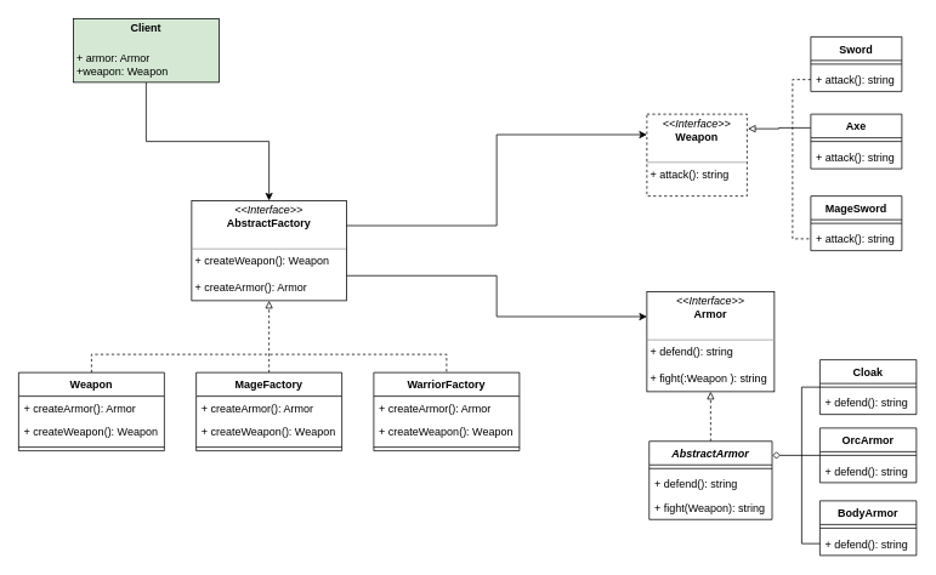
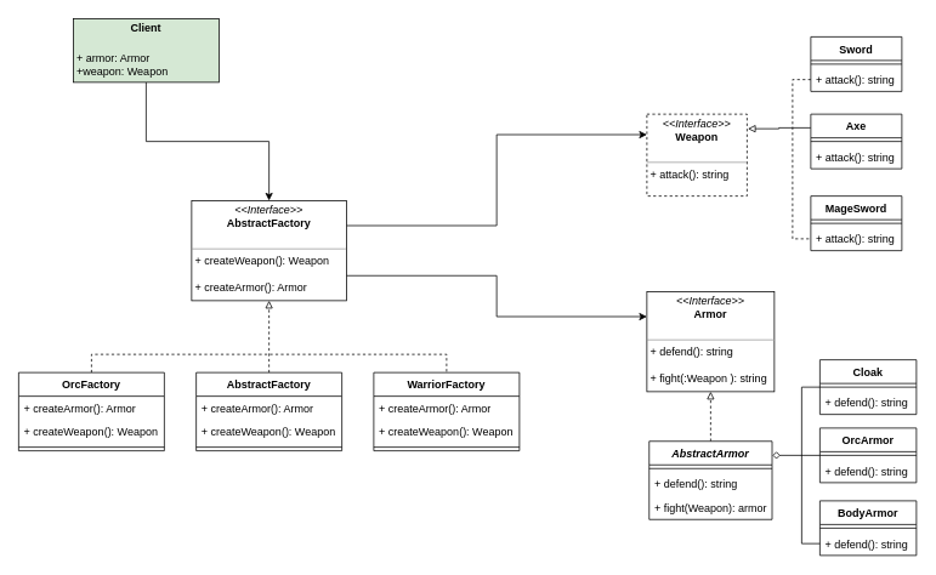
  <mxCell id="0" />
  <mxCell id="1" parent="0" />
  <mxCell id="2" style="edgeStyle=orthogonalEdgeStyle;rounded=0;orthogonalLoop=1;jettySize=auto;html=1;exitX=0.5;exitY=1;exitDx=0;exitDy=0;entryX=0.5;entryY=0;entryDx=0;entryDy=0;" parent="1" source="3" target="6" edge="1"><mxGeometry relative="1" as="geometry" /></mxCell>
  <mxCell id="3" value="&lt;p style=&quot;margin: 0px ; margin-top: 4px ; text-align: center&quot;&gt;&lt;b&gt;Client&lt;/b&gt;&lt;/p&gt;&lt;p style=&quot;margin: 0px ; margin-top: 4px ; text-align: center&quot;&gt;&lt;b&gt;&lt;br&gt;&lt;/b&gt;&lt;/p&gt;&lt;p style=&quot;margin: 0px ; margin-left: 4px&quot;&gt;+ armor: Armor&lt;/p&gt;&lt;p style=&quot;margin: 0px ; margin-left: 4px&quot;&gt;+weapon: Weapon&lt;/p&gt;" style="verticalAlign=top;align=left;overflow=fill;fontSize=12;fontFamily=Helvetica;html=1;fillColor=#d5e8d4;" parent="1" vertex="1"><mxGeometry x="80" y="20" width="160" height="70" as="geometry" /></mxCell>
  <mxCell id="4" style="edgeStyle=orthogonalEdgeStyle;rounded=0;orthogonalLoop=1;jettySize=auto;html=1;exitX=1;exitY=0.25;exitDx=0;exitDy=0;entryX=0;entryY=0.25;entryDx=0;entryDy=0;" edge="1" parent="1" source="6" target="40"><mxGeometry relative="1" as="geometry" /></mxCell>
  <mxCell id="5" style="edgeStyle=orthogonalEdgeStyle;rounded=0;orthogonalLoop=1;jettySize=auto;html=1;exitX=1;exitY=0.75;exitDx=0;exitDy=0;entryX=1;entryY=0.75;entryDx=0;entryDy=0;" edge="1" parent="1" source="6" target="22"><mxGeometry relative="1" as="geometry" /></mxCell>
  <mxCell id="6" value="&lt;p style=&quot;margin: 0px ; margin-top: 4px ; text-align: center&quot;&gt;&lt;i&gt;&amp;lt;&amp;lt;Interface&amp;gt;&amp;gt;&lt;/i&gt;&lt;br&gt;&lt;b&gt;AbstractFactory&lt;/b&gt;&lt;/p&gt;&lt;p style=&quot;margin: 0px ; margin-left: 4px&quot;&gt;&lt;br&gt;&lt;/p&gt;&lt;hr size=&quot;1&quot;&gt;&lt;p style=&quot;margin: 0px ; margin-left: 4px&quot;&gt;+ createWeapon(): Weapon&lt;/p&gt;&lt;p style=&quot;margin: 0px ; margin-left: 4px&quot;&gt;&lt;br&gt;&lt;/p&gt;&lt;p style=&quot;margin: 0px ; margin-left: 4px&quot;&gt;+ createArmor(): Armor&lt;/p&gt;" style="verticalAlign=top;align=left;overflow=fill;fontSize=12;fontFamily=Helvetica;html=1;" parent="1" vertex="1"><mxGeometry x="210" y="220" width="170" height="110" as="geometry" /></mxCell>
  <mxCell id="7" value="WarriorFactory" style="swimlane;fontStyle=1;align=center;verticalAlign=top;childLayout=stackLayout;horizontal=1;startSize=26;horizontalStack=0;resizeParent=1;resizeParentMax=0;resizeLast=0;collapsible=1;marginBottom=0;" parent="1" vertex="1"><mxGeometry x="410" y="409" width="160" height="86" as="geometry" /></mxCell>
  <mxCell id="8" value="+ createArmor(): Armor" style="text;strokeColor=none;fillColor=none;align=left;verticalAlign=top;spacingLeft=4;spacingRight=4;overflow=hidden;rotatable=0;points=[[0,0.5],[1,0.5]];portConstraint=eastwest;" parent="7" vertex="1"><mxGeometry y="26" width="160" height="26" as="geometry" /></mxCell>
  <mxCell id="9" value="+ createWeapon(): Weapon" style="text;strokeColor=none;fillColor=none;align=left;verticalAlign=top;spacingLeft=4;spacingRight=4;overflow=hidden;rotatable=0;points=[[0,0.5],[1,0.5]];portConstraint=eastwest;" parent="7" vertex="1"><mxGeometry y="52" width="160" height="26" as="geometry" /></mxCell>
  <mxCell id="10" value="" style="line;strokeWidth=1;fillColor=none;align=left;verticalAlign=middle;spacingTop=-1;spacingLeft=3;spacingRight=3;rotatable=0;labelPosition=right;points=[];portConstraint=eastwest;" parent="7" vertex="1"><mxGeometry y="78" width="160" height="8" as="geometry" /></mxCell>
  <mxCell id="11" style="edgeStyle=orthogonalEdgeStyle;rounded=0;orthogonalLoop=1;jettySize=auto;html=1;exitX=0.5;exitY=0;exitDx=0;exitDy=0;entryX=0.5;entryY=0;entryDx=0;entryDy=0;dashed=1;endArrow=none;endFill=0;" edge="1" parent="1" source="12" target="7"><mxGeometry relative="1" as="geometry" /></mxCell>
- <mxCell id="12" value="Weapon" style="swimlane;fontStyle=1;align=center;verticalAlign=top;childLayout=stackLayout;horizontal=1;startSize=26;horizontalStack=0;resizeParent=1;resizeParentMax=0;resizeLast=0;collapsible=1;marginBottom=0;" parent="1" vertex="1"><mxGeometry x="20" y="409" width="160" height="86" as="geometry" /></mxCell>
+ <mxCell id="12" value="OrcFactory" style="swimlane;fontStyle=1;align=center;verticalAlign=top;childLayout=stackLayout;horizontal=1;startSize=26;horizontalStack=0;resizeParent=1;resizeParentMax=0;resizeLast=0;collapsible=1;marginBottom=0;" parent="1" vertex="1"><mxGeometry x="20" y="409" width="160" height="86" as="geometry" /></mxCell>
  <mxCell id="13" value="+ createArmor(): Armor" style="text;strokeColor=none;fillColor=none;align=left;verticalAlign=top;spacingLeft=4;spacingRight=4;overflow=hidden;rotatable=0;points=[[0,0.5],[1,0.5]];portConstraint=eastwest;" parent="12" vertex="1"><mxGeometry y="26" width="160" height="26" as="geometry" /></mxCell>
  <mxCell id="14" value="+ createWeapon(): Weapon" style="text;strokeColor=none;fillColor=none;align=left;verticalAlign=top;spacingLeft=4;spacingRight=4;overflow=hidden;rotatable=0;points=[[0,0.5],[1,0.5]];portConstraint=eastwest;" parent="12" vertex="1"><mxGeometry y="52" width="160" height="26" as="geometry" /></mxCell>
  <mxCell id="15" value="" style="line;strokeWidth=1;fillColor=none;align=left;verticalAlign=middle;spacingTop=-1;spacingLeft=3;spacingRight=3;rotatable=0;labelPosition=right;points=[];portConstraint=eastwest;" parent="12" vertex="1"><mxGeometry y="78" width="160" height="8" as="geometry" /></mxCell>
  <mxCell id="16" style="edgeStyle=orthogonalEdgeStyle;rounded=0;orthogonalLoop=1;jettySize=auto;html=1;exitX=0.5;exitY=0;exitDx=0;exitDy=0;dashed=1;endArrow=block;endFill=0;" edge="1" parent="1" source="17" target="6"><mxGeometry relative="1" as="geometry" /></mxCell>
- <mxCell id="17" value="MageFactory" style="swimlane;fontStyle=1;align=center;verticalAlign=top;childLayout=stackLayout;horizontal=1;startSize=26;horizontalStack=0;resizeParent=1;resizeParentMax=0;resizeLast=0;collapsible=1;marginBottom=0;" parent="1" vertex="1"><mxGeometry x="215" y="409" width="160" height="86" as="geometry" /></mxCell>
+ <mxCell id="17" value="AbstractFactory" style="swimlane;fontStyle=1;align=center;verticalAlign=top;childLayout=stackLayout;horizontal=1;startSize=26;horizontalStack=0;resizeParent=1;resizeParentMax=0;resizeLast=0;collapsible=1;marginBottom=0;" parent="1" vertex="1"><mxGeometry x="215" y="409" width="160" height="86" as="geometry" /></mxCell>
  <mxCell id="18" value="+ createArmor(): Armor" style="text;strokeColor=none;fillColor=none;align=left;verticalAlign=top;spacingLeft=4;spacingRight=4;overflow=hidden;rotatable=0;points=[[0,0.5],[1,0.5]];portConstraint=eastwest;" parent="17" vertex="1"><mxGeometry y="26" width="160" height="26" as="geometry" /></mxCell>
  <mxCell id="19" value="+ createWeapon(): Weapon" style="text;strokeColor=none;fillColor=none;align=left;verticalAlign=top;spacingLeft=4;spacingRight=4;overflow=hidden;rotatable=0;points=[[0,0.5],[1,0.5]];portConstraint=eastwest;" parent="17" vertex="1"><mxGeometry y="52" width="160" height="26" as="geometry" /></mxCell>
  <mxCell id="20" value="" style="line;strokeWidth=1;fillColor=none;align=left;verticalAlign=middle;spacingTop=-1;spacingLeft=3;spacingRight=3;rotatable=0;labelPosition=right;points=[];portConstraint=eastwest;" parent="17" vertex="1"><mxGeometry y="78" width="160" height="8" as="geometry" /></mxCell>
  <mxCell id="21" value="" style="group" parent="1" vertex="1" connectable="0"><mxGeometry x="710" y="320" width="296" height="290" as="geometry" /></mxCell>
  <mxCell id="22" value="&lt;p style=&quot;margin: 0px ; margin-top: 4px ; text-align: center&quot;&gt;&lt;i&gt;&amp;lt;&amp;lt;Interface&amp;gt;&amp;gt;&lt;/i&gt;&lt;br&gt;&lt;b&gt;Armor&lt;/b&gt;&lt;/p&gt;&lt;p style=&quot;margin: 0px ; margin-left: 4px&quot;&gt;&lt;br&gt;&lt;/p&gt;&lt;hr size=&quot;1&quot;&gt;&lt;p style=&quot;margin: 0px ; margin-left: 4px&quot;&gt;+ defend(): string&lt;/p&gt;&lt;p style=&quot;margin: 0px ; margin-left: 4px&quot;&gt;&lt;br&gt;&lt;/p&gt;&lt;p style=&quot;margin: 0px ; margin-left: 4px&quot;&gt;+ fight(:Weapon ): string&lt;/p&gt;" style="verticalAlign=top;align=left;overflow=fill;fontSize=12;fontFamily=Helvetica;html=1;direction=west;" parent="21" vertex="1"><mxGeometry width="140" height="110" as="geometry" /></mxCell>
  <mxCell id="23" style="edgeStyle=orthogonalEdgeStyle;rounded=0;orthogonalLoop=1;jettySize=auto;html=1;exitX=0.5;exitY=0;exitDx=0;exitDy=0;entryX=0.5;entryY=0;entryDx=0;entryDy=0;endArrow=block;endFill=0;dashed=1;" parent="21" source="24" target="22" edge="1"><mxGeometry relative="1" as="geometry" /></mxCell>
  <mxCell id="24" value="AbstractArmor" style="swimlane;fontStyle=3;align=center;verticalAlign=top;childLayout=stackLayout;horizontal=1;startSize=26;horizontalStack=0;resizeParent=1;resizeParentMax=0;resizeLast=0;collapsible=1;marginBottom=0;" parent="21" vertex="1"><mxGeometry x="2.5" y="164.5" width="135" height="86" as="geometry" /></mxCell>
  <mxCell id="25" value="" style="line;strokeWidth=1;fillColor=none;align=left;verticalAlign=middle;spacingTop=-1;spacingLeft=3;spacingRight=3;rotatable=0;labelPosition=right;points=[];portConstraint=eastwest;" parent="24" vertex="1"><mxGeometry y="26" width="135" height="8" as="geometry" /></mxCell>
  <mxCell id="26" value="+ defend(): string" style="text;strokeColor=none;fillColor=none;align=left;verticalAlign=top;spacingLeft=4;spacingRight=4;overflow=hidden;rotatable=0;points=[[0,0.5],[1,0.5]];portConstraint=eastwest;" parent="24" vertex="1"><mxGeometry y="34" width="135" height="26" as="geometry" /></mxCell>
- <mxCell id="27" value="+ fight(Weapon): string" style="text;strokeColor=none;fillColor=none;align=left;verticalAlign=top;spacingLeft=4;spacingRight=4;overflow=hidden;rotatable=0;points=[[0,0.5],[1,0.5]];portConstraint=eastwest;" parent="24" vertex="1"><mxGeometry y="60" width="135" height="26" as="geometry" /></mxCell>
+ <mxCell id="27" value="+ fight(Weapon): armor" style="text;strokeColor=none;fillColor=none;align=left;verticalAlign=top;spacingLeft=4;spacingRight=4;overflow=hidden;rotatable=0;points=[[0,0.5],[1,0.5]];portConstraint=eastwest;" parent="24" vertex="1"><mxGeometry y="60" width="135" height="26" as="geometry" /></mxCell>
  <mxCell id="28" value="BodyArmor" style="swimlane;fontStyle=1;align=center;verticalAlign=top;childLayout=stackLayout;horizontal=1;startSize=26;horizontalStack=0;resizeParent=1;resizeParentMax=0;resizeLast=0;collapsible=1;marginBottom=0;" parent="21" vertex="1"><mxGeometry x="190" y="230" width="106" height="60" as="geometry" /></mxCell>
  <mxCell id="29" value="" style="line;strokeWidth=1;fillColor=none;align=left;verticalAlign=middle;spacingTop=-1;spacingLeft=3;spacingRight=3;rotatable=0;labelPosition=right;points=[];portConstraint=eastwest;" parent="28" vertex="1"><mxGeometry y="26" width="106" height="8" as="geometry" /></mxCell>
  <mxCell id="30" value="+ defend(): string" style="text;strokeColor=none;fillColor=none;align=left;verticalAlign=top;spacingLeft=4;spacingRight=4;overflow=hidden;rotatable=0;points=[[0,0.5],[1,0.5]];portConstraint=eastwest;" parent="28" vertex="1"><mxGeometry y="34" width="106" height="26" as="geometry" /></mxCell>
  <mxCell id="31" style="edgeStyle=orthogonalEdgeStyle;rounded=0;orthogonalLoop=1;jettySize=auto;html=1;exitX=0;exitY=0.5;exitDx=0;exitDy=0;entryX=1.004;entryY=0.18;entryDx=0;entryDy=0;entryPerimeter=0;endArrow=diamond;endFill=0;" parent="21" source="32" target="24" edge="1"><mxGeometry relative="1" as="geometry" /></mxCell>
  <mxCell id="32" value="OrcArmor" style="swimlane;fontStyle=1;align=center;verticalAlign=top;childLayout=stackLayout;horizontal=1;startSize=26;horizontalStack=0;resizeParent=1;resizeParentMax=0;resizeLast=0;collapsible=1;marginBottom=0;" parent="21" vertex="1"><mxGeometry x="190" y="150" width="106" height="60" as="geometry" /></mxCell>
  <mxCell id="33" value="" style="line;strokeWidth=1;fillColor=none;align=left;verticalAlign=middle;spacingTop=-1;spacingLeft=3;spacingRight=3;rotatable=0;labelPosition=right;points=[];portConstraint=eastwest;" parent="32" vertex="1"><mxGeometry y="26" width="106" height="8" as="geometry" /></mxCell>
  <mxCell id="34" value="+ defend(): string" style="text;strokeColor=none;fillColor=none;align=left;verticalAlign=top;spacingLeft=4;spacingRight=4;overflow=hidden;rotatable=0;points=[[0,0.5],[1,0.5]];portConstraint=eastwest;" parent="32" vertex="1"><mxGeometry y="34" width="106" height="26" as="geometry" /></mxCell>
  <mxCell id="35" style="edgeStyle=orthogonalEdgeStyle;rounded=0;orthogonalLoop=1;jettySize=auto;html=1;exitX=0;exitY=0.5;exitDx=0;exitDy=0;entryX=0;entryY=0.5;entryDx=0;entryDy=0;endArrow=none;endFill=0;" parent="21" source="36" target="30" edge="1"><mxGeometry relative="1" as="geometry" /></mxCell>
  <mxCell id="36" value="Cloak" style="swimlane;fontStyle=1;align=center;verticalAlign=top;childLayout=stackLayout;horizontal=1;startSize=26;horizontalStack=0;resizeParent=1;resizeParentMax=0;resizeLast=0;collapsible=1;marginBottom=0;" parent="21" vertex="1"><mxGeometry x="190" y="75" width="106" height="60" as="geometry" /></mxCell>
  <mxCell id="37" value="" style="line;strokeWidth=1;fillColor=none;align=left;verticalAlign=middle;spacingTop=-1;spacingLeft=3;spacingRight=3;rotatable=0;labelPosition=right;points=[];portConstraint=eastwest;" parent="36" vertex="1"><mxGeometry y="26" width="106" height="8" as="geometry" /></mxCell>
  <mxCell id="38" value="+ defend(): string" style="text;strokeColor=none;fillColor=none;align=left;verticalAlign=top;spacingLeft=4;spacingRight=4;overflow=hidden;rotatable=0;points=[[0,0.5],[1,0.5]];portConstraint=eastwest;" parent="36" vertex="1"><mxGeometry y="34" width="106" height="26" as="geometry" /></mxCell>
  <mxCell id="39" value="" style="group" parent="1" vertex="1" connectable="0"><mxGeometry x="710" y="40" width="280" height="235" as="geometry" /></mxCell>
  <mxCell id="40" value="&lt;p style=&quot;margin: 0px ; margin-top: 4px ; text-align: center&quot;&gt;&lt;i&gt;&amp;lt;&amp;lt;Interface&amp;gt;&amp;gt;&lt;/i&gt;&lt;br&gt;&lt;b&gt;Weapon&lt;/b&gt;&lt;/p&gt;&lt;p style=&quot;margin: 0px ; margin-left: 4px&quot;&gt;&lt;br&gt;&lt;/p&gt;&lt;hr size=&quot;1&quot;&gt;&lt;p style=&quot;margin: 0px ; margin-left: 4px&quot;&gt;+ attack(): string&lt;/p&gt;" style="verticalAlign=top;align=left;overflow=fill;fontSize=12;fontFamily=Helvetica;html=1;dashed=1;" parent="39" vertex="1"><mxGeometry y="85" width="110" height="90" as="geometry" /></mxCell>
  <mxCell id="41" style="edgeStyle=orthogonalEdgeStyle;rounded=0;orthogonalLoop=1;jettySize=auto;html=1;exitX=0;exitY=0.25;exitDx=0;exitDy=0;entryX=1.008;entryY=0.178;entryDx=0;entryDy=0;entryPerimeter=0;dashed=0;endArrow=block;endFill=0;" parent="39" source="42" target="40" edge="1"><mxGeometry relative="1" as="geometry" /></mxCell>
  <mxCell id="42" value="Axe" style="swimlane;fontStyle=1;align=center;verticalAlign=top;childLayout=stackLayout;horizontal=1;startSize=26;horizontalStack=0;resizeParent=1;resizeParentMax=0;resizeLast=0;collapsible=1;marginBottom=0;" parent="39" vertex="1"><mxGeometry x="180" y="85" width="100" height="60" as="geometry" /></mxCell>
  <mxCell id="43" value="" style="line;strokeWidth=1;fillColor=none;align=left;verticalAlign=middle;spacingTop=-1;spacingLeft=3;spacingRight=3;rotatable=0;labelPosition=right;points=[];portConstraint=eastwest;" parent="42" vertex="1"><mxGeometry y="26" width="100" height="8" as="geometry" /></mxCell>
  <mxCell id="44" value="+ attack(): string" style="text;strokeColor=none;fillColor=none;align=left;verticalAlign=top;spacingLeft=4;spacingRight=4;overflow=hidden;rotatable=0;points=[[0,0.5],[1,0.5]];portConstraint=eastwest;" parent="42" vertex="1"><mxGeometry y="34" width="100" height="26" as="geometry" /></mxCell>
  <mxCell id="45" value="Sword" style="swimlane;fontStyle=1;align=center;verticalAlign=top;childLayout=stackLayout;horizontal=1;startSize=26;horizontalStack=0;resizeParent=1;resizeParentMax=0;resizeLast=0;collapsible=1;marginBottom=0;" parent="39" vertex="1"><mxGeometry x="180" width="100" height="60" as="geometry" /></mxCell>
  <mxCell id="46" value="" style="line;strokeWidth=1;fillColor=none;align=left;verticalAlign=middle;spacingTop=-1;spacingLeft=3;spacingRight=3;rotatable=0;labelPosition=right;points=[];portConstraint=eastwest;" parent="45" vertex="1"><mxGeometry y="26" width="100" height="8" as="geometry" /></mxCell>
  <mxCell id="47" value="+ attack(): string" style="text;strokeColor=none;fillColor=none;align=left;verticalAlign=top;spacingLeft=4;spacingRight=4;overflow=hidden;rotatable=0;points=[[0,0.5],[1,0.5]];portConstraint=eastwest;" parent="45" vertex="1"><mxGeometry y="34" width="100" height="26" as="geometry" /></mxCell>
  <mxCell id="48" value="MageSword" style="swimlane;fontStyle=1;align=center;verticalAlign=top;childLayout=stackLayout;horizontal=1;startSize=26;horizontalStack=0;resizeParent=1;resizeParentMax=0;resizeLast=0;collapsible=1;marginBottom=0;" parent="39" vertex="1"><mxGeometry x="180" y="175" width="100" height="60" as="geometry" /></mxCell>
  <mxCell id="49" value="" style="line;strokeWidth=1;fillColor=none;align=left;verticalAlign=middle;spacingTop=-1;spacingLeft=3;spacingRight=3;rotatable=0;labelPosition=right;points=[];portConstraint=eastwest;" parent="48" vertex="1"><mxGeometry y="26" width="100" height="8" as="geometry" /></mxCell>
  <mxCell id="50" value="+ attack(): string" style="text;strokeColor=none;fillColor=none;align=left;verticalAlign=top;spacingLeft=4;spacingRight=4;overflow=hidden;rotatable=0;points=[[0,0.5],[1,0.5]];portConstraint=eastwest;" parent="48" vertex="1"><mxGeometry y="34" width="100" height="26" as="geometry" /></mxCell>
  <mxCell id="51" style="edgeStyle=orthogonalEdgeStyle;rounded=0;orthogonalLoop=1;jettySize=auto;html=1;exitX=0;exitY=0.5;exitDx=0;exitDy=0;entryX=0;entryY=0.5;entryDx=0;entryDy=0;endArrow=none;endFill=0;dashed=1;" parent="39" source="47" target="50" edge="1"><mxGeometry relative="1" as="geometry" /></mxCell>
